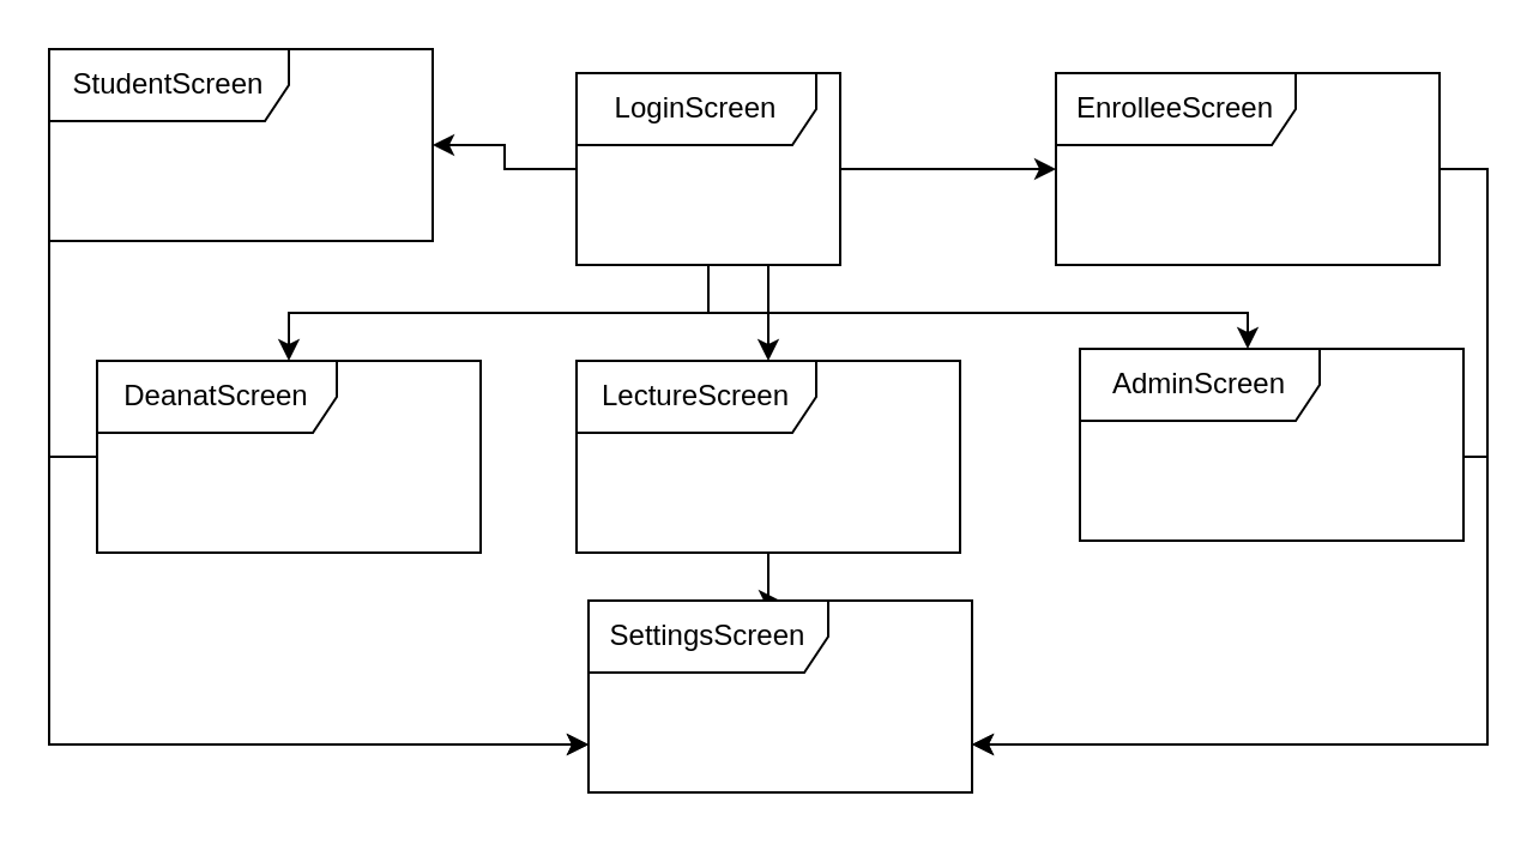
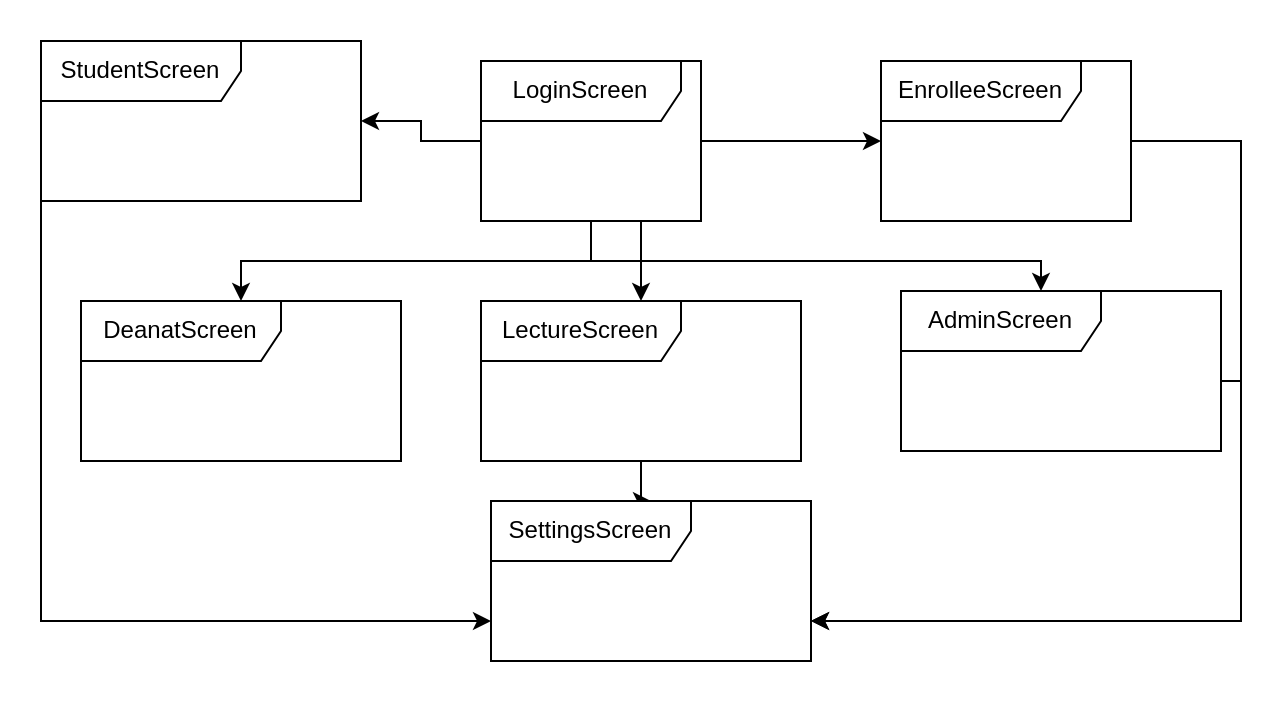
  <mxCell id="0" />
  <mxCell id="1" parent="0" />
  <mxCell id="2" style="edgeStyle=orthogonalEdgeStyle;rounded=0;orthogonalLoop=1;jettySize=auto;html=1;" edge="1" parent="1" source="3" target="18"><mxGeometry relative="1" as="geometry"><Array as="points"><mxPoint x="620" y="190" /><mxPoint x="620" y="310" /></Array></mxGeometry></mxCell>
  <mxCell id="3" value="AdminScreen" style="shape=umlFrame;whiteSpace=wrap;html=1;width=100;height=30;" vertex="1" parent="1"><mxGeometry x="450" y="145" width="160" height="80" as="geometry" /></mxCell>
  <mxCell id="4" style="edgeStyle=orthogonalEdgeStyle;rounded=0;orthogonalLoop=1;jettySize=auto;html=1;" edge="1" parent="1" source="9" target="17"><mxGeometry relative="1" as="geometry" /></mxCell>
  <mxCell id="5" style="edgeStyle=orthogonalEdgeStyle;rounded=0;orthogonalLoop=1;jettySize=auto;html=1;" edge="1" parent="1" source="9" target="13"><mxGeometry relative="1" as="geometry" /></mxCell>
  <mxCell id="6" style="edgeStyle=orthogonalEdgeStyle;rounded=0;orthogonalLoop=1;jettySize=auto;html=1;" edge="1" parent="1" source="9" target="3"><mxGeometry relative="1" as="geometry"><Array as="points"><mxPoint x="320" y="130" /><mxPoint x="520" y="130" /></Array></mxGeometry></mxCell>
  <mxCell id="7" style="edgeStyle=orthogonalEdgeStyle;rounded=0;orthogonalLoop=1;jettySize=auto;html=1;" edge="1" parent="1" source="9" target="15"><mxGeometry relative="1" as="geometry"><Array as="points"><mxPoint x="320" y="130" /><mxPoint x="120" y="130" /></Array></mxGeometry></mxCell>
  <mxCell id="8" style="edgeStyle=orthogonalEdgeStyle;rounded=0;orthogonalLoop=1;jettySize=auto;html=1;" edge="1" parent="1" source="9" target="11"><mxGeometry relative="1" as="geometry" /></mxCell>
  <mxCell id="9" value="LoginScreen" style="shape=umlFrame;whiteSpace=wrap;html=1;width=100;height=30;" vertex="1" parent="1"><mxGeometry x="240" y="30" width="110" height="80" as="geometry" /></mxCell>
  <mxCell id="10" style="edgeStyle=orthogonalEdgeStyle;rounded=0;orthogonalLoop=1;jettySize=auto;html=1;" edge="1" parent="1" source="11" target="18"><mxGeometry relative="1" as="geometry"><Array as="points"><mxPoint x="20" y="70" /><mxPoint x="20" y="310" /></Array></mxGeometry></mxCell>
  <mxCell id="11" value="StudentScreen" style="shape=umlFrame;whiteSpace=wrap;html=1;width=100;height=30;" vertex="1" parent="1"><mxGeometry x="20" y="20" width="160" height="80" as="geometry" /></mxCell>
  <mxCell id="12" style="edgeStyle=orthogonalEdgeStyle;rounded=0;orthogonalLoop=1;jettySize=auto;html=1;" edge="1" parent="1" source="13" target="18"><mxGeometry relative="1" as="geometry"><Array as="points"><mxPoint x="620" y="70" /><mxPoint x="620" y="310" /></Array></mxGeometry></mxCell>
- <mxCell id="13" value="EnrolleeScreen" style="shape=umlFrame;whiteSpace=wrap;html=1;width=100;height=30;" vertex="1" parent="1"><mxGeometry x="440" y="30" width="160" height="80" as="geometry" /></mxCell>
- <mxCell id="14" style="edgeStyle=orthogonalEdgeStyle;rounded=0;orthogonalLoop=1;jettySize=auto;html=1;" edge="1" parent="1" source="15" target="18"><mxGeometry relative="1" as="geometry"><Array as="points"><mxPoint x="20" y="190" /><mxPoint x="20" y="310" /></Array></mxGeometry></mxCell>
+ <mxCell id="13" value="EnrolleeScreen" style="shape=umlFrame;whiteSpace=wrap;html=1;width=100;height=30;" vertex="1" parent="1"><mxGeometry x="440" y="30" width="125" height="80" as="geometry" /></mxCell>
  <mxCell id="15" value="DeanatScreen" style="shape=umlFrame;whiteSpace=wrap;html=1;width=100;height=30;" vertex="1" parent="1"><mxGeometry x="40" y="150" width="160" height="80" as="geometry" /></mxCell>
  <mxCell id="16" style="edgeStyle=orthogonalEdgeStyle;rounded=0;orthogonalLoop=1;jettySize=auto;html=1;" edge="1" parent="1" source="17" target="18"><mxGeometry relative="1" as="geometry" /></mxCell>
  <mxCell id="17" value="LectureScreen" style="shape=umlFrame;whiteSpace=wrap;html=1;width=100;height=30;" vertex="1" parent="1"><mxGeometry x="240" y="150" width="160" height="80" as="geometry" /></mxCell>
  <mxCell id="18" value="SettingsScreen" style="shape=umlFrame;whiteSpace=wrap;html=1;width=100;height=30;" vertex="1" parent="1"><mxGeometry x="245" y="250" width="160" height="80" as="geometry" /></mxCell>
